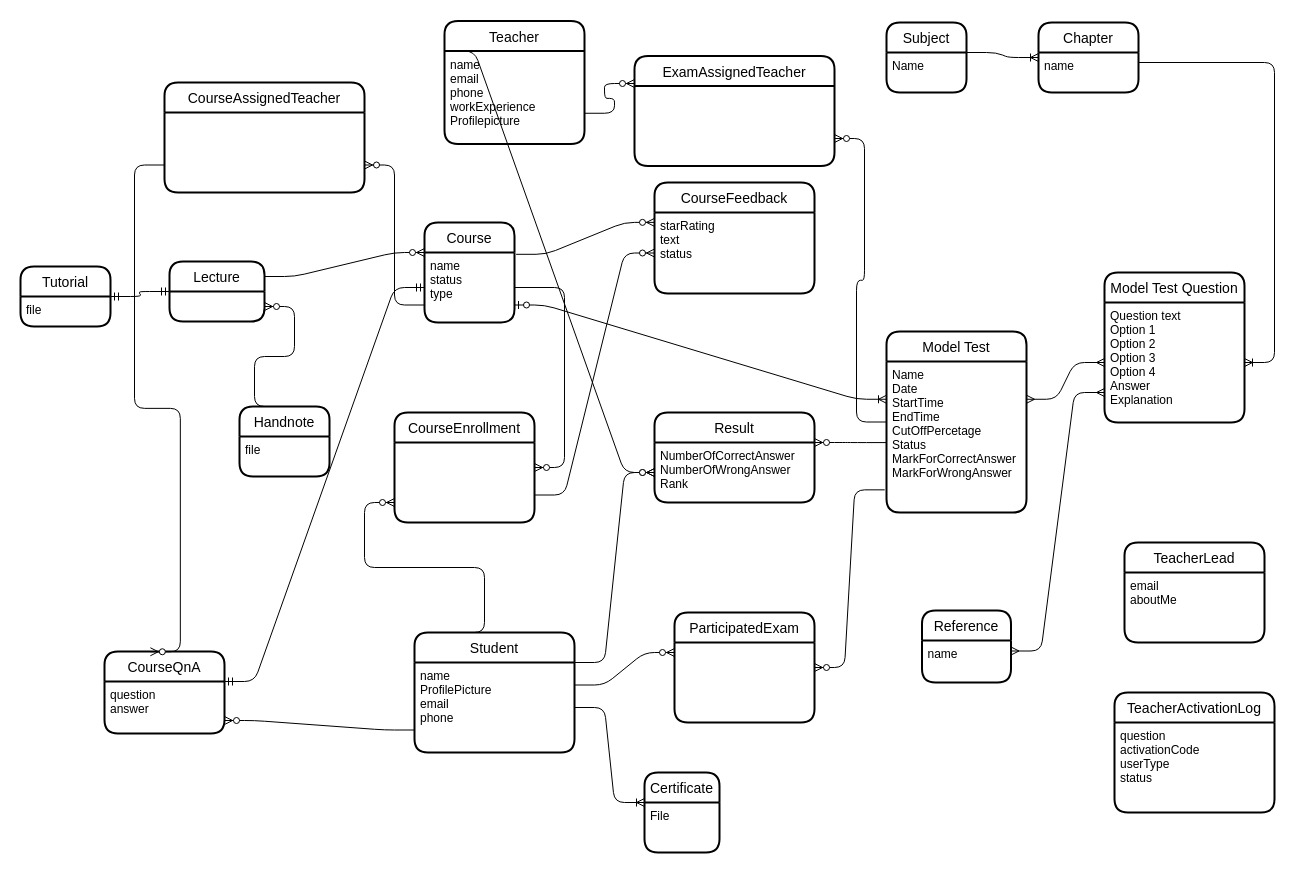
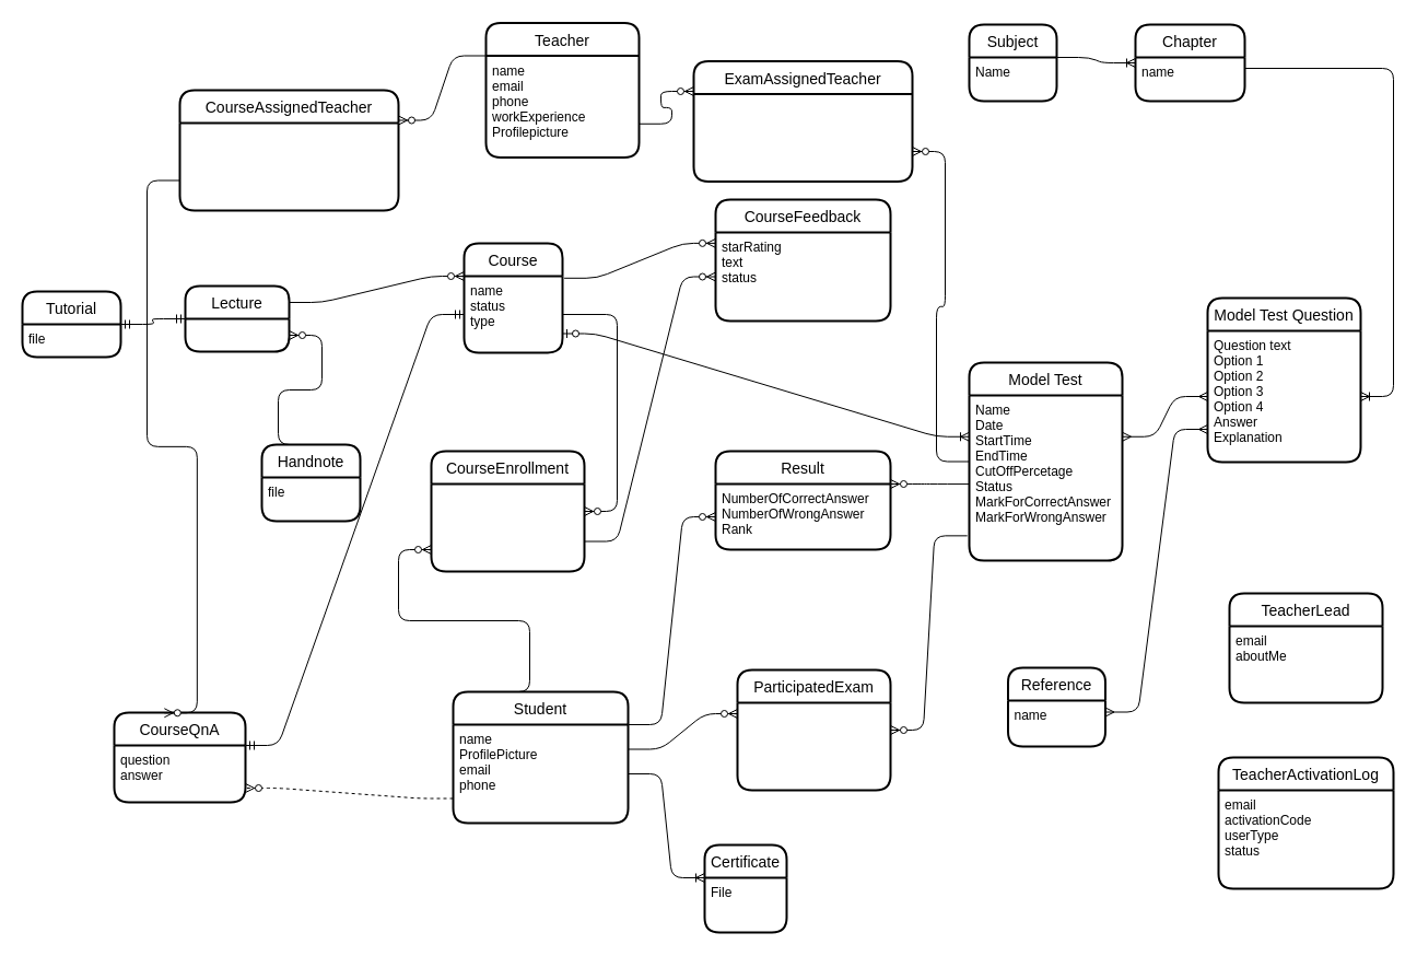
  <mxCell id="0" />
  <mxCell id="1" parent="0" />
  <mxCell id="2" value="Model Test Question" style="swimlane;childLayout=stackLayout;horizontal=1;startSize=30;horizontalStack=0;rounded=1;fontSize=14;fontStyle=0;strokeWidth=2;resizeParent=0;resizeLast=1;shadow=0;dashed=0;align=center;" parent="1" vertex="1"><mxGeometry x="1104" y="272" width="140" height="150" as="geometry" /></mxCell>
  <mxCell id="3" value="Question text&#10;Option 1&#10;Option 2&#10;Option 3&#10;Option 4&#10;Answer&#10;Explanation" style="align=left;strokeColor=none;fillColor=none;spacingLeft=4;fontSize=12;verticalAlign=top;resizable=0;rotatable=0;part=1;" parent="2" vertex="1"><mxGeometry y="30" width="140" height="120" as="geometry" /></mxCell>
  <mxCell id="4" value="Model Test" style="swimlane;childLayout=stackLayout;horizontal=1;startSize=30;horizontalStack=0;rounded=1;fontSize=14;fontStyle=0;strokeWidth=2;resizeParent=0;resizeLast=1;shadow=0;dashed=0;align=center;" parent="1" vertex="1"><mxGeometry x="886" y="331" width="140" height="181" as="geometry" /></mxCell>
  <mxCell id="5" value="Name&#10;Date&#10;StartTime&#10;EndTime&#10;CutOffPercetage&#10;Status&#10;MarkForCorrectAnswer&#10;MarkForWrongAnswer" style="align=left;strokeColor=none;fillColor=none;spacingLeft=4;fontSize=12;verticalAlign=top;resizable=0;rotatable=0;part=1;" parent="4" vertex="1"><mxGeometry y="30" width="140" height="151" as="geometry" /></mxCell>
  <mxCell id="6" value="Chapter" style="swimlane;childLayout=stackLayout;horizontal=1;startSize=30;horizontalStack=0;rounded=1;fontSize=14;fontStyle=0;strokeWidth=2;resizeParent=0;resizeLast=1;shadow=0;dashed=0;align=center;" parent="1" vertex="1"><mxGeometry x="1038" y="22" width="100" height="70" as="geometry" /></mxCell>
  <mxCell id="7" value="name" style="align=left;strokeColor=none;fillColor=none;spacingLeft=4;fontSize=12;verticalAlign=top;resizable=0;rotatable=0;part=1;" parent="6" vertex="1"><mxGeometry y="30" width="100" height="40" as="geometry" /></mxCell>
  <mxCell id="8" value="Reference" style="swimlane;childLayout=stackLayout;horizontal=1;startSize=30;horizontalStack=0;rounded=1;fontSize=14;fontStyle=0;strokeWidth=2;resizeParent=0;resizeLast=1;shadow=0;dashed=0;align=center;" parent="1" vertex="1"><mxGeometry x="921.5" y="610" width="89" height="72" as="geometry" /></mxCell>
  <mxCell id="9" value="name" style="align=left;strokeColor=none;fillColor=none;spacingLeft=4;fontSize=12;verticalAlign=top;resizable=0;rotatable=0;part=1;" parent="8" vertex="1"><mxGeometry y="30" width="89" height="42" as="geometry" /></mxCell>
  <mxCell id="10" value="" style="edgeStyle=entityRelationEdgeStyle;fontSize=12;html=1;endArrow=ERmany;startArrow=ERmany;shadow=0;entryX=0;entryY=0.5;entryDx=0;entryDy=0;exitX=1;exitY=0.25;exitDx=0;exitDy=0;" parent="1" source="5" target="3" edge="1"><mxGeometry width="100" height="100" relative="1" as="geometry"><mxPoint x="1036" y="582" as="sourcePoint" /><mxPoint x="1136" y="482" as="targetPoint" /></mxGeometry></mxCell>
  <mxCell id="11" value="Subject" style="swimlane;childLayout=stackLayout;horizontal=1;startSize=30;horizontalStack=0;rounded=1;fontSize=14;fontStyle=0;strokeWidth=2;resizeParent=0;resizeLast=1;shadow=0;dashed=0;align=center;" parent="1" vertex="1"><mxGeometry x="886" y="22" width="80" height="70" as="geometry" /></mxCell>
  <mxCell id="12" value="Name" style="align=left;strokeColor=none;fillColor=none;spacingLeft=4;fontSize=12;verticalAlign=top;resizable=0;rotatable=0;part=1;" parent="11" vertex="1"><mxGeometry y="30" width="80" height="40" as="geometry" /></mxCell>
  <mxCell id="13" value="" style="edgeStyle=entityRelationEdgeStyle;fontSize=12;html=1;endArrow=ERmany;startArrow=ERmany;shadow=0;entryX=0;entryY=0.75;entryDx=0;entryDy=0;exitX=1;exitY=0.25;exitDx=0;exitDy=0;" parent="1" source="9" target="3" edge="1"><mxGeometry width="100" height="100" relative="1" as="geometry"><mxPoint x="1016" y="640" as="sourcePoint" /><mxPoint x="1095" y="502" as="targetPoint" /></mxGeometry></mxCell>
  <mxCell id="14" value="" style="edgeStyle=entityRelationEdgeStyle;fontSize=12;html=1;endArrow=ERoneToMany;shadow=0;exitX=1;exitY=0.25;exitDx=0;exitDy=0;" parent="1" source="7" target="3" edge="1"><mxGeometry width="100" height="100" relative="1" as="geometry"><mxPoint x="1146" y="362" as="sourcePoint" /><mxPoint x="974" y="252" as="targetPoint" /></mxGeometry></mxCell>
  <mxCell id="15" value="" style="edgeStyle=entityRelationEdgeStyle;fontSize=12;html=1;endArrow=ERoneToMany;shadow=0;entryX=0;entryY=0.5;entryDx=0;entryDy=0;exitX=1;exitY=0;exitDx=0;exitDy=0;" parent="1" source="12" target="6" edge="1"><mxGeometry width="100" height="100" relative="1" as="geometry"><mxPoint x="958" y="62" as="sourcePoint" /><mxPoint x="968" y="162" as="targetPoint" /></mxGeometry></mxCell>
  <mxCell id="16" value="Course" style="swimlane;childLayout=stackLayout;horizontal=1;startSize=30;horizontalStack=0;rounded=1;fontSize=14;fontStyle=0;strokeWidth=2;resizeParent=0;resizeLast=1;shadow=0;dashed=0;align=center;" parent="1" vertex="1"><mxGeometry x="424" y="222" width="90" height="100" as="geometry" /></mxCell>
  <mxCell id="17" value="name&#10;status&#10;type" style="align=left;strokeColor=none;fillColor=none;spacingLeft=4;fontSize=12;verticalAlign=top;resizable=0;rotatable=0;part=1;" parent="16" vertex="1"><mxGeometry y="30" width="90" height="70" as="geometry" /></mxCell>
  <mxCell id="18" value="Lecture" style="swimlane;childLayout=stackLayout;horizontal=1;startSize=30;horizontalStack=0;rounded=1;fontSize=14;fontStyle=0;strokeWidth=2;resizeParent=0;resizeLast=1;shadow=0;dashed=0;align=center;" parent="1" vertex="1"><mxGeometry x="169" y="261" width="95" height="60" as="geometry" /></mxCell>
  <mxCell id="19" value="" style="edgeStyle=entityRelationEdgeStyle;fontSize=12;html=1;endArrow=ERzeroToMany;endFill=1;shadow=0;exitX=1;exitY=0.25;exitDx=0;exitDy=0;entryX=0;entryY=0;entryDx=0;entryDy=0;" parent="1" source="18" target="17" edge="1"><mxGeometry width="100" height="100" relative="1" as="geometry"><mxPoint x="359" y="486" as="sourcePoint" /><mxPoint x="459" y="386" as="targetPoint" /></mxGeometry></mxCell>
  <mxCell id="20" value="Tutorial" style="swimlane;childLayout=stackLayout;horizontal=1;startSize=30;horizontalStack=0;rounded=1;fontSize=14;fontStyle=0;strokeWidth=2;resizeParent=0;resizeLast=1;shadow=0;dashed=0;align=center;" parent="1" vertex="1"><mxGeometry x="20" y="266" width="90" height="60" as="geometry" /></mxCell>
  <mxCell id="21" value="file" style="align=left;strokeColor=none;fillColor=none;spacingLeft=4;fontSize=12;verticalAlign=top;resizable=0;rotatable=0;part=1;" parent="20" vertex="1"><mxGeometry y="30" width="90" height="30" as="geometry" /></mxCell>
  <mxCell id="22" value="Handnote" style="swimlane;childLayout=stackLayout;horizontal=1;startSize=30;horizontalStack=0;rounded=1;fontSize=14;fontStyle=0;strokeWidth=2;resizeParent=0;resizeLast=1;shadow=0;dashed=0;align=center;" parent="1" vertex="1"><mxGeometry x="239" y="406" width="90" height="70" as="geometry" /></mxCell>
  <mxCell id="23" value="file" style="align=left;strokeColor=none;fillColor=none;spacingLeft=4;fontSize=12;verticalAlign=top;resizable=0;rotatable=0;part=1;" parent="22" vertex="1"><mxGeometry y="30" width="90" height="40" as="geometry" /></mxCell>
  <mxCell id="24" value="" style="edgeStyle=entityRelationEdgeStyle;fontSize=12;html=1;endArrow=ERzeroToMany;endFill=1;shadow=0;entryX=1;entryY=0.75;entryDx=0;entryDy=0;exitX=0.5;exitY=0;exitDx=0;exitDy=0;" parent="1" source="22" target="18" edge="1"><mxGeometry width="100" height="100" relative="1" as="geometry"><mxPoint x="209" y="476" as="sourcePoint" /><mxPoint x="309" y="376" as="targetPoint" /></mxGeometry></mxCell>
  <mxCell id="25" value="" style="edgeStyle=entityRelationEdgeStyle;fontSize=12;html=1;endArrow=ERmandOne;startArrow=ERmandOne;shadow=0;entryX=0;entryY=0.5;entryDx=0;entryDy=0;exitX=1;exitY=0.5;exitDx=0;exitDy=0;" parent="1" source="20" target="18" edge="1"><mxGeometry width="100" height="100" relative="1" as="geometry"><mxPoint x="50" y="356" as="sourcePoint" /><mxPoint x="130" y="306" as="targetPoint" /></mxGeometry></mxCell>
  <mxCell id="26" value="TeacherLead" style="swimlane;childLayout=stackLayout;horizontal=1;startSize=30;horizontalStack=0;rounded=1;fontSize=14;fontStyle=0;strokeWidth=2;resizeParent=0;resizeLast=1;shadow=0;dashed=0;align=center;" parent="1" vertex="1"><mxGeometry x="1124" y="542" width="140" height="100" as="geometry" /></mxCell>
  <mxCell id="27" value="email&#10;aboutMe" style="align=left;strokeColor=none;fillColor=none;spacingLeft=4;fontSize=12;verticalAlign=top;resizable=0;rotatable=0;part=1;" parent="26" vertex="1"><mxGeometry y="30" width="140" height="70" as="geometry" /></mxCell>
  <mxCell id="28" value="TeacherActivationLog" style="swimlane;childLayout=stackLayout;horizontal=1;startSize=30;horizontalStack=0;rounded=1;fontSize=14;fontStyle=0;strokeWidth=2;resizeParent=0;resizeLast=1;shadow=0;dashed=0;align=center;" parent="1" vertex="1"><mxGeometry x="1114" y="692" width="160" height="120" as="geometry" /></mxCell>
- <mxCell id="29" value="question&#10;activationCode&#10;userType&#10;status" style="align=left;strokeColor=none;fillColor=none;spacingLeft=4;fontSize=12;verticalAlign=top;resizable=0;rotatable=0;part=1;" parent="28" vertex="1"><mxGeometry y="30" width="160" height="90" as="geometry" /></mxCell>
+ <mxCell id="29" value="email&#10;activationCode&#10;userType&#10;status" style="align=left;strokeColor=none;fillColor=none;spacingLeft=4;fontSize=12;verticalAlign=top;resizable=0;rotatable=0;part=1;" parent="28" vertex="1"><mxGeometry y="30" width="160" height="90" as="geometry" /></mxCell>
  <mxCell id="30" value="Teacher" style="swimlane;childLayout=stackLayout;horizontal=1;startSize=30;horizontalStack=0;rounded=1;fontSize=14;fontStyle=0;strokeWidth=2;resizeParent=0;resizeLast=1;shadow=0;dashed=0;align=center;" parent="1" vertex="1"><mxGeometry x="444" y="20.5" width="140" height="123" as="geometry" /></mxCell>
  <mxCell id="31" value="name&#10;email&#10;phone&#10;workExperience&#10;Profilepicture" style="align=left;strokeColor=none;fillColor=none;spacingLeft=4;fontSize=12;verticalAlign=top;resizable=0;rotatable=0;part=1;" parent="30" vertex="1"><mxGeometry y="30" width="140" height="93" as="geometry" /></mxCell>
  <mxCell id="32" value="Certificate" style="swimlane;childLayout=stackLayout;horizontal=1;startSize=30;horizontalStack=0;rounded=1;fontSize=14;fontStyle=0;strokeWidth=2;resizeParent=0;resizeLast=1;shadow=0;dashed=0;align=center;" parent="1" vertex="1"><mxGeometry x="644" y="772" width="75" height="80" as="geometry" /></mxCell>
  <mxCell id="33" value="File" style="align=left;strokeColor=none;fillColor=none;spacingLeft=4;fontSize=12;verticalAlign=top;resizable=0;rotatable=0;part=1;" parent="32" vertex="1"><mxGeometry y="30" width="75" height="50" as="geometry" /></mxCell>
  <mxCell id="34" value="Student" style="swimlane;childLayout=stackLayout;horizontal=1;startSize=30;horizontalStack=0;rounded=1;fontSize=14;fontStyle=0;strokeWidth=2;resizeParent=0;resizeLast=1;shadow=0;dashed=0;align=center;" parent="1" vertex="1"><mxGeometry x="414" y="632" width="160" height="120" as="geometry" /></mxCell>
  <mxCell id="35" value="name&#10;ProfilePicture&#10;email&#10;phone" style="align=left;strokeColor=none;fillColor=none;spacingLeft=4;fontSize=12;verticalAlign=top;resizable=0;rotatable=0;part=1;" parent="34" vertex="1"><mxGeometry y="30" width="160" height="90" as="geometry" /></mxCell>
  <mxCell id="36" value="" style="edgeStyle=entityRelationEdgeStyle;fontSize=12;html=1;endArrow=ERoneToMany;entryX=0;entryY=0;entryDx=0;entryDy=0;" parent="1" source="35" target="33" edge="1"><mxGeometry width="100" height="100" relative="1" as="geometry"><mxPoint x="324" y="1004" as="sourcePoint" /><mxPoint x="414" y="794" as="targetPoint" /></mxGeometry></mxCell>
  <mxCell id="37" value="Result" style="swimlane;childLayout=stackLayout;horizontal=1;startSize=30;horizontalStack=0;rounded=1;fontSize=14;fontStyle=0;strokeWidth=2;resizeParent=0;resizeLast=1;shadow=0;dashed=0;align=center;" parent="1" vertex="1"><mxGeometry x="654" y="412" width="160" height="90" as="geometry" /></mxCell>
  <mxCell id="38" value="NumberOfCorrectAnswer&#10;NumberOfWrongAnswer&#10;Rank" style="align=left;strokeColor=none;fillColor=none;spacingLeft=4;fontSize=12;verticalAlign=top;resizable=0;rotatable=0;part=1;" parent="37" vertex="1"><mxGeometry y="30" width="160" height="60" as="geometry" /></mxCell>
  <mxCell id="39" value="" style="edgeStyle=entityRelationEdgeStyle;fontSize=12;html=1;endArrow=ERzeroToMany;endFill=1;exitX=1;exitY=0;exitDx=0;exitDy=0;" parent="1" source="35" target="38" edge="1"><mxGeometry width="100" height="100" relative="1" as="geometry"><mxPoint x="484" y="532" as="sourcePoint" /><mxPoint x="584" y="432" as="targetPoint" /></mxGeometry></mxCell>
  <mxCell id="40" value="" style="edgeStyle=entityRelationEdgeStyle;fontSize=12;html=1;endArrow=ERzeroToMany;endFill=1;entryX=1;entryY=0;entryDx=0;entryDy=0;exitX=0.001;exitY=0.537;exitDx=0;exitDy=0;exitPerimeter=0;" parent="1" source="5" target="38" edge="1"><mxGeometry width="100" height="100" relative="1" as="geometry"><mxPoint x="574" y="402" as="sourcePoint" /><mxPoint x="674" y="302" as="targetPoint" /></mxGeometry></mxCell>
  <mxCell id="41" value="CourseEnrollment" style="swimlane;childLayout=stackLayout;horizontal=1;startSize=30;horizontalStack=0;rounded=1;fontSize=14;fontStyle=0;strokeWidth=2;resizeParent=0;resizeLast=1;shadow=0;dashed=0;align=center;" parent="1" vertex="1"><mxGeometry x="394" y="412" width="140" height="110" as="geometry" /></mxCell>
  <mxCell id="42" value="" style="edgeStyle=entityRelationEdgeStyle;fontSize=12;html=1;endArrow=ERzeroToMany;endFill=1;exitX=0.25;exitY=0;exitDx=0;exitDy=0;" parent="1" source="34" edge="1"><mxGeometry width="100" height="100" relative="1" as="geometry"><mxPoint x="294" y="602" as="sourcePoint" /><mxPoint x="394" y="502" as="targetPoint" /></mxGeometry></mxCell>
  <mxCell id="43" value="" style="edgeStyle=entityRelationEdgeStyle;fontSize=12;html=1;endArrow=ERzeroToMany;endFill=1;exitX=1;exitY=0.5;exitDx=0;exitDy=0;" parent="1" source="17" target="41" edge="1"><mxGeometry width="100" height="100" relative="1" as="geometry"><mxPoint x="544" y="312" as="sourcePoint" /><mxPoint x="584" y="372" as="targetPoint" /></mxGeometry></mxCell>
  <mxCell id="44" value="ParticipatedExam" style="swimlane;childLayout=stackLayout;horizontal=1;startSize=30;horizontalStack=0;rounded=1;fontSize=14;fontStyle=0;strokeWidth=2;resizeParent=0;resizeLast=1;shadow=0;dashed=0;align=center;" parent="1" vertex="1"><mxGeometry x="674" y="612" width="140" height="110" as="geometry" /></mxCell>
  <mxCell id="45" value="" style="edgeStyle=entityRelationEdgeStyle;fontSize=12;html=1;endArrow=ERzeroToMany;endFill=1;exitX=1;exitY=0.25;exitDx=0;exitDy=0;" parent="1" source="35" edge="1"><mxGeometry width="100" height="100" relative="1" as="geometry"><mxPoint y="592" as="sourcePoint" x="604" /><mxPoint x="674" y="652" as="targetPoint" /></mxGeometry></mxCell>
  <mxCell id="46" value="" style="edgeStyle=entityRelationEdgeStyle;fontSize=12;html=1;endArrow=ERzeroToMany;endFill=1;exitX=-0.013;exitY=0.85;exitDx=0;exitDy=0;entryX=1;entryY=0.5;entryDx=0;entryDy=0;exitPerimeter=0;" parent="1" source="5" target="44" edge="1"><mxGeometry width="100" height="100" relative="1" as="geometry"><mxPoint y="592" as="sourcePoint" x="604" /><mxPoint x="834" y="572" as="targetPoint" /></mxGeometry></mxCell>
  <mxCell id="47" value="CourseAssignedTeacher" style="swimlane;childLayout=stackLayout;horizontal=1;startSize=30;horizontalStack=0;rounded=1;fontSize=14;fontStyle=0;strokeWidth=2;resizeParent=0;resizeLast=1;shadow=0;dashed=0;align=center;" parent="1" vertex="1"><mxGeometry x="164" y="82" width="200" height="110" as="geometry" /></mxCell>
- <mxCell id="48" value="" style="edgeStyle=entityRelationEdgeStyle;fontSize=12;html=1;endArrow=ERzeroToMany;endFill=1;exitX=0;exitY=0.75;exitDx=0;exitDy=0;entryX=1;entryY=0.75;entryDx=0;entryDy=0;" parent="1" source="17" target="47" edge="1"><mxGeometry width="100" height="100" relative="1" as="geometry"><mxPoint x="79" y="162" as="sourcePoint" /><mxPoint x="179" y="62" as="targetPoint" /></mxGeometry></mxCell>
- <mxCell id="49" value="" style="edgeStyle=entityRelationEdgeStyle;fontSize=12;html=1;endArrow=ERzeroToMany;endFill=1;exitX=0;exitY=0;exitDx=0;exitDy=0;" parent="1" source="31" target="38" edge="1"><mxGeometry width="100" height="100" relative="1" as="geometry"><mxPoint x="-66" y="212" as="sourcePoint" /><mxPoint x="34" y="112" as="targetPoint" /></mxGeometry></mxCell>
+ <mxCell id="49" value="" style="edgeStyle=entityRelationEdgeStyle;fontSize=12;html=1;endArrow=ERzeroToMany;endFill=1;exitX=0;exitY=0;exitDx=0;exitDy=0;entryX=1;entryY=0.25;entryDx=0;entryDy=0;" parent="1" source="31" target="47" edge="1"><mxGeometry width="100" height="100" relative="1" as="geometry"><mxPoint x="-66" y="212" as="sourcePoint" /><mxPoint x="34" y="112" as="targetPoint" /></mxGeometry></mxCell>
  <mxCell id="50" value="ExamAssignedTeacher" style="swimlane;childLayout=stackLayout;horizontal=1;startSize=30;horizontalStack=0;rounded=1;fontSize=14;fontStyle=0;strokeWidth=2;resizeParent=0;resizeLast=1;shadow=0;dashed=0;align=center;" parent="1" vertex="1"><mxGeometry x="634" y="55.5" width="200" height="110" as="geometry" /></mxCell>
  <mxCell id="51" value="" style="edgeStyle=entityRelationEdgeStyle;fontSize=12;html=1;endArrow=ERzeroToMany;endFill=1;exitX=1;exitY=0.75;exitDx=0;exitDy=0;entryX=0;entryY=0.25;entryDx=0;entryDy=0;" parent="1" source="30" target="50" edge="1"><mxGeometry width="100" height="100" relative="1" as="geometry"><mxPoint y="122" as="sourcePoint" x="604" /><mxPoint x="704" y="22" as="targetPoint" /></mxGeometry></mxCell>
  <mxCell id="52" value="" style="edgeStyle=entityRelationEdgeStyle;fontSize=12;html=1;endArrow=ERzeroToMany;endFill=1;entryX=1;entryY=0.75;entryDx=0;entryDy=0;" parent="1" source="4" target="50" edge="1"><mxGeometry width="100" height="100" relative="1" as="geometry"><mxPoint x="624" y="382" as="sourcePoint" /><mxPoint x="724" y="282" as="targetPoint" /></mxGeometry></mxCell>
  <mxCell id="53" value="CourseFeedback" style="swimlane;childLayout=stackLayout;horizontal=1;startSize=30;horizontalStack=0;rounded=1;fontSize=14;fontStyle=0;strokeWidth=2;resizeParent=0;resizeLast=1;shadow=0;dashed=0;align=center;" parent="1" vertex="1"><mxGeometry x="654" y="182" width="160" height="111" as="geometry" /></mxCell>
  <mxCell id="54" value="starRating&#10;text&#10;status" style="align=left;strokeColor=none;fillColor=none;spacingLeft=4;fontSize=12;verticalAlign=top;resizable=0;rotatable=0;part=1;" parent="53" vertex="1"><mxGeometry y="30" width="160" height="81" as="geometry" /></mxCell>
  <mxCell id="55" value="" style="edgeStyle=entityRelationEdgeStyle;fontSize=12;html=1;endArrow=ERzeroToMany;endFill=1;exitX=1.018;exitY=0.318;exitDx=0;exitDy=0;exitPerimeter=0;entryX=0;entryY=0.122;entryDx=0;entryDy=0;entryPerimeter=0;" parent="1" source="16" target="54" edge="1"><mxGeometry width="100" height="100" relative="1" as="geometry"><mxPoint x="524" y="272" as="sourcePoint" /><mxPoint x="624" as="targetPoint" y="172" /></mxGeometry></mxCell>
  <mxCell id="56" value="" style="edgeStyle=entityRelationEdgeStyle;fontSize=12;html=1;endArrow=ERzeroToMany;endFill=1;exitX=1;exitY=0.75;exitDx=0;exitDy=0;" parent="1" source="41" target="54" edge="1"><mxGeometry width="100" height="100" relative="1" as="geometry"><mxPoint x="564" y="462" as="sourcePoint" /><mxPoint x="664" y="362" as="targetPoint" /></mxGeometry></mxCell>
  <mxCell id="57" value="CourseQnA" style="swimlane;childLayout=stackLayout;horizontal=1;startSize=30;horizontalStack=0;rounded=1;fontSize=14;fontStyle=0;strokeWidth=2;resizeParent=0;resizeLast=1;shadow=0;dashed=0;align=center;" parent="1" vertex="1"><mxGeometry x="104" y="651" width="120" height="82" as="geometry" /></mxCell>
  <mxCell id="58" value="question&#10;answer" style="align=left;strokeColor=none;fillColor=none;spacingLeft=4;fontSize=12;verticalAlign=top;resizable=0;rotatable=0;part=1;" parent="57" vertex="1"><mxGeometry y="30" width="120" height="52" as="geometry" /></mxCell>
  <mxCell id="59" value="" style="edgeStyle=entityRelationEdgeStyle;fontSize=12;html=1;endArrow=ERzeroToMany;endFill=1;exitX=0;exitY=0.75;exitDx=0;exitDy=0;entryX=0.382;entryY=0.003;entryDx=0;entryDy=0;entryPerimeter=0;" parent="1" source="47" target="57" edge="1"><mxGeometry width="100" height="100" relative="1" as="geometry"><mxPoint x="-186" y="632" as="sourcePoint" /><mxPoint x="94" y="682" as="targetPoint" /></mxGeometry></mxCell>
- <mxCell id="60" value="" style="edgeStyle=entityRelationEdgeStyle;fontSize=12;html=1;endArrow=ERzeroToMany;endFill=1;entryX=1;entryY=0.75;entryDx=0;entryDy=0;exitX=0;exitY=0.75;exitDx=0;exitDy=0;" parent="1" source="35" target="58" edge="1"><mxGeometry width="100" height="100" relative="1" as="geometry"><mxPoint x="324" y="732" as="sourcePoint" /><mxPoint x="144" y="692" as="targetPoint" /></mxGeometry></mxCell>
+ <mxCell id="60" value="" style="edgeStyle=entityRelationEdgeStyle;fontSize=12;html=1;endArrow=ERzeroToMany;endFill=1;entryX=1;entryY=0.75;entryDx=0;entryDy=0;exitX=0;exitY=0.75;exitDx=0;exitDy=0;dashed=1;" parent="1" source="35" target="58" edge="1"><mxGeometry width="100" height="100" relative="1" as="geometry"><mxPoint x="324" y="732" as="sourcePoint" /><mxPoint x="144" y="692" as="targetPoint" /></mxGeometry></mxCell>
  <mxCell id="61" value="" style="edgeStyle=entityRelationEdgeStyle;fontSize=12;html=1;endArrow=ERmandOne;startArrow=ERmandOne;exitX=1;exitY=0;exitDx=0;exitDy=0;entryX=0;entryY=0.5;entryDx=0;entryDy=0;" parent="1" source="58" target="17" edge="1"><mxGeometry width="100" height="100" relative="1" as="geometry"><mxPoint x="124" y="592" as="sourcePoint" /><mxPoint x="214" y="662" as="targetPoint" /></mxGeometry></mxCell>
  <mxCell id="62" value="" style="edgeStyle=entityRelationEdgeStyle;fontSize=12;html=1;endArrow=ERoneToMany;startArrow=ERzeroToOne;exitX=1;exitY=0.75;exitDx=0;exitDy=0;entryX=0;entryY=0.25;entryDx=0;entryDy=0;" edge="1" parent="1" source="17" target="5"><mxGeometry width="100" height="100" relative="1" as="geometry"><mxPoint x="574" y="412" as="sourcePoint" /><mxPoint x="674" y="312" as="targetPoint" /></mxGeometry></mxCell>
